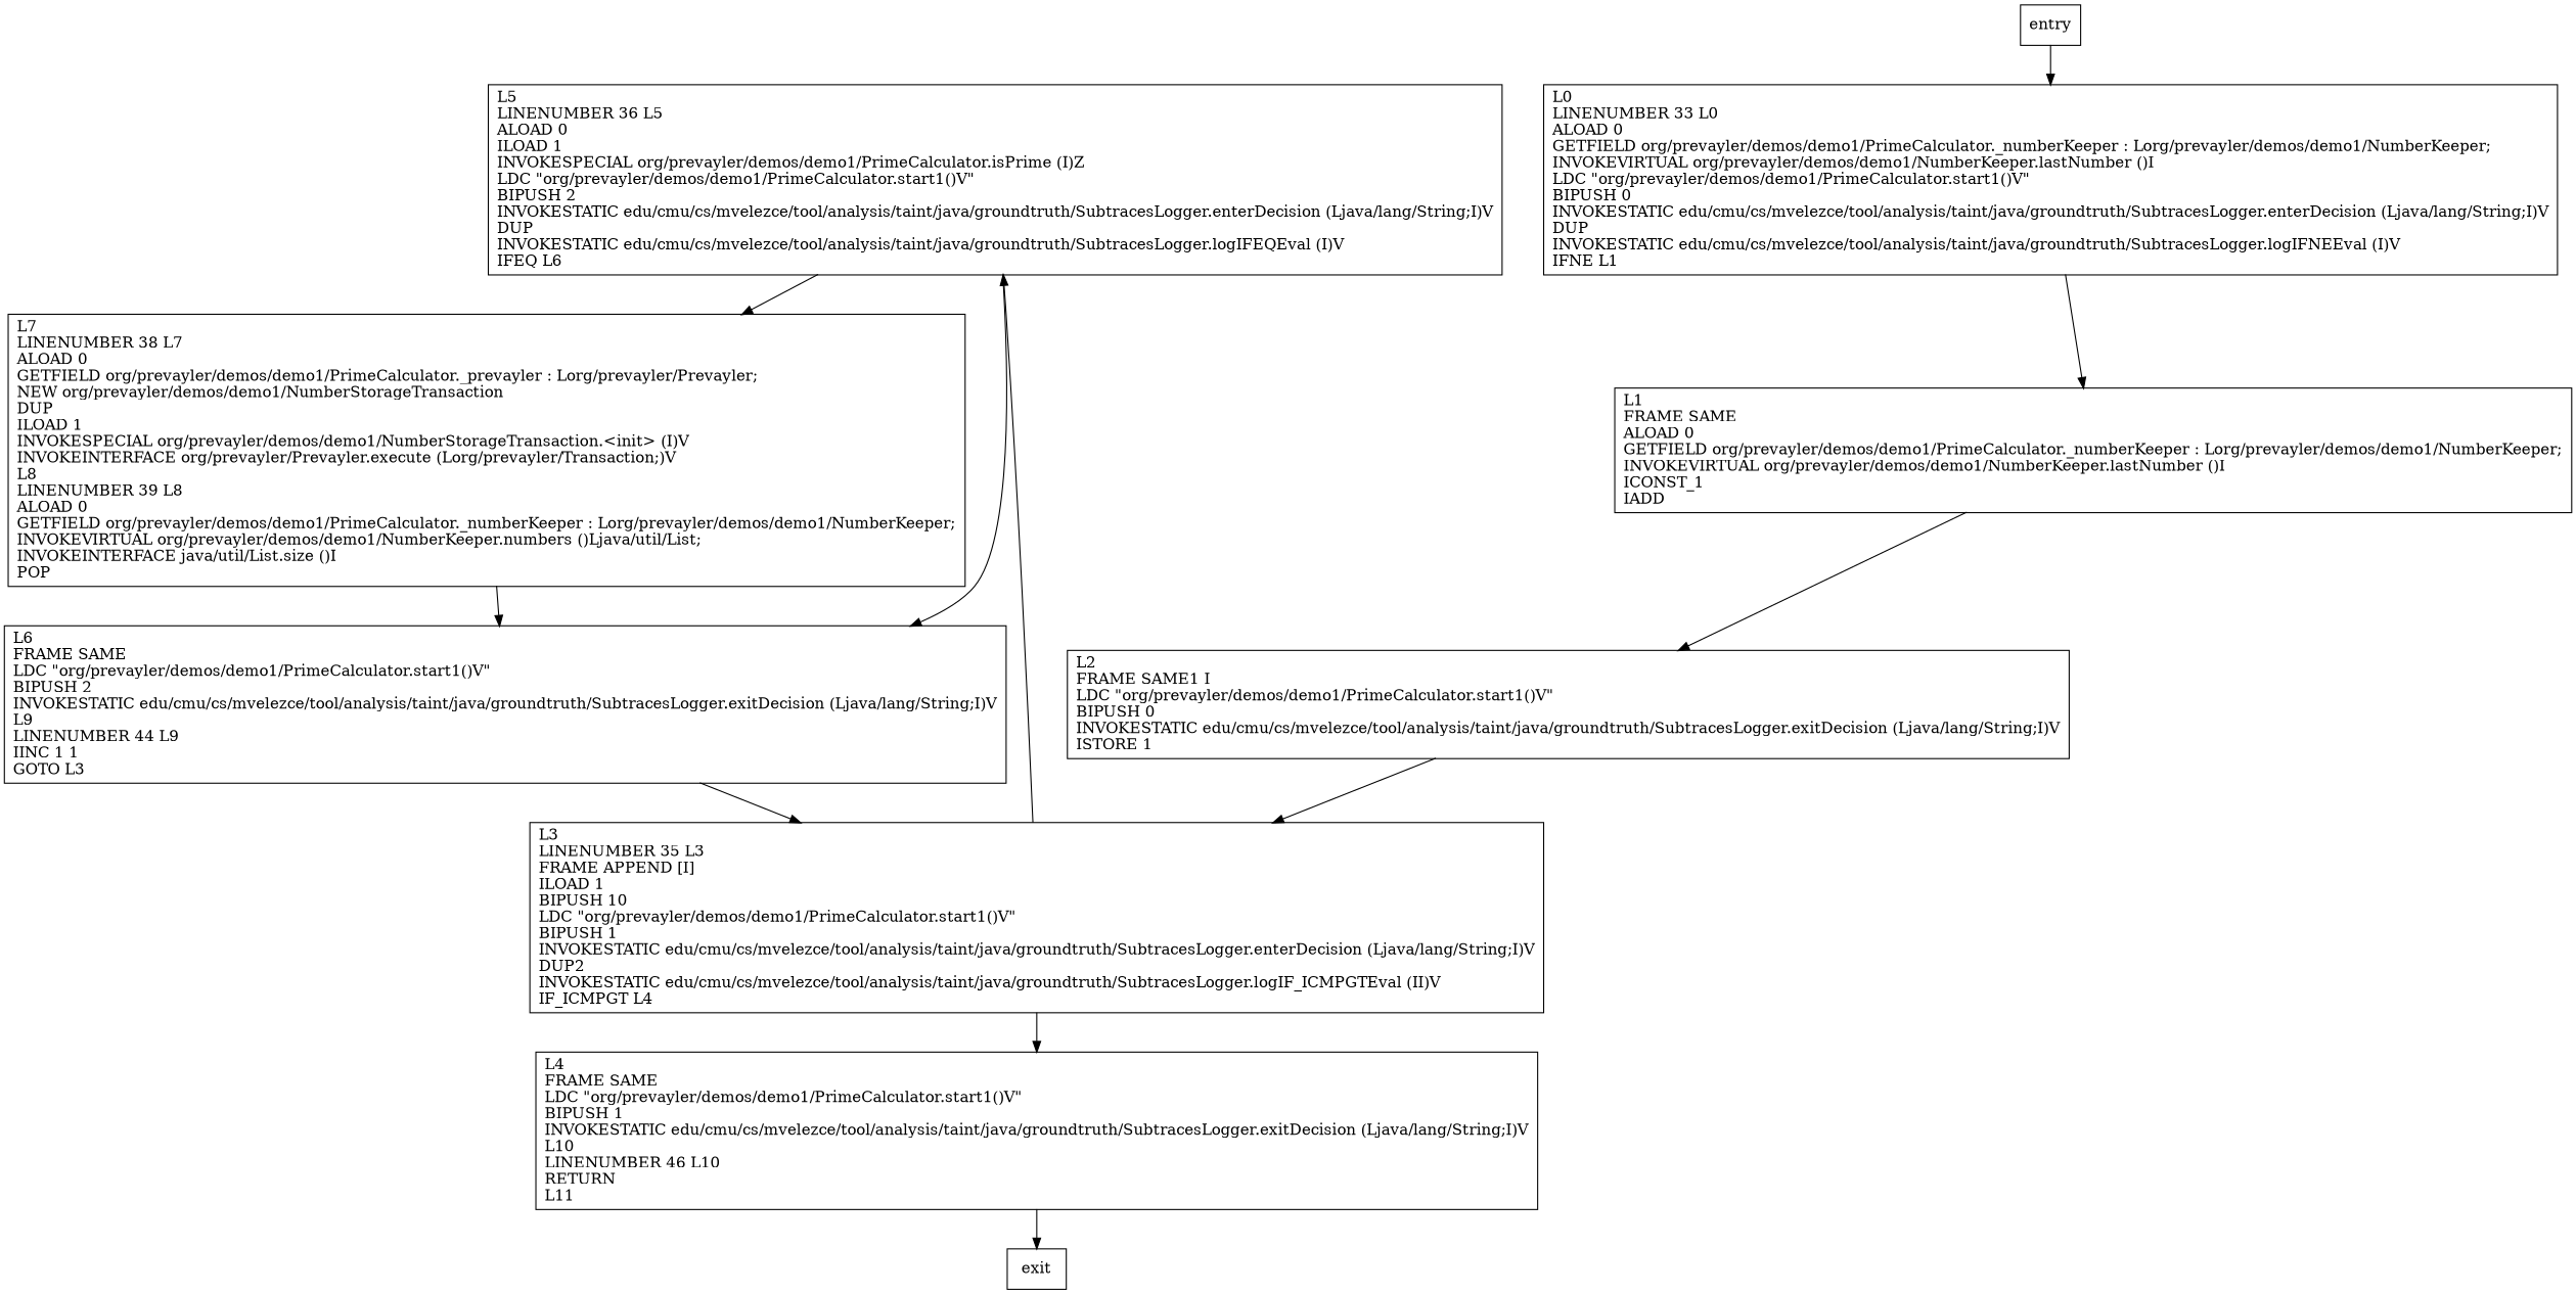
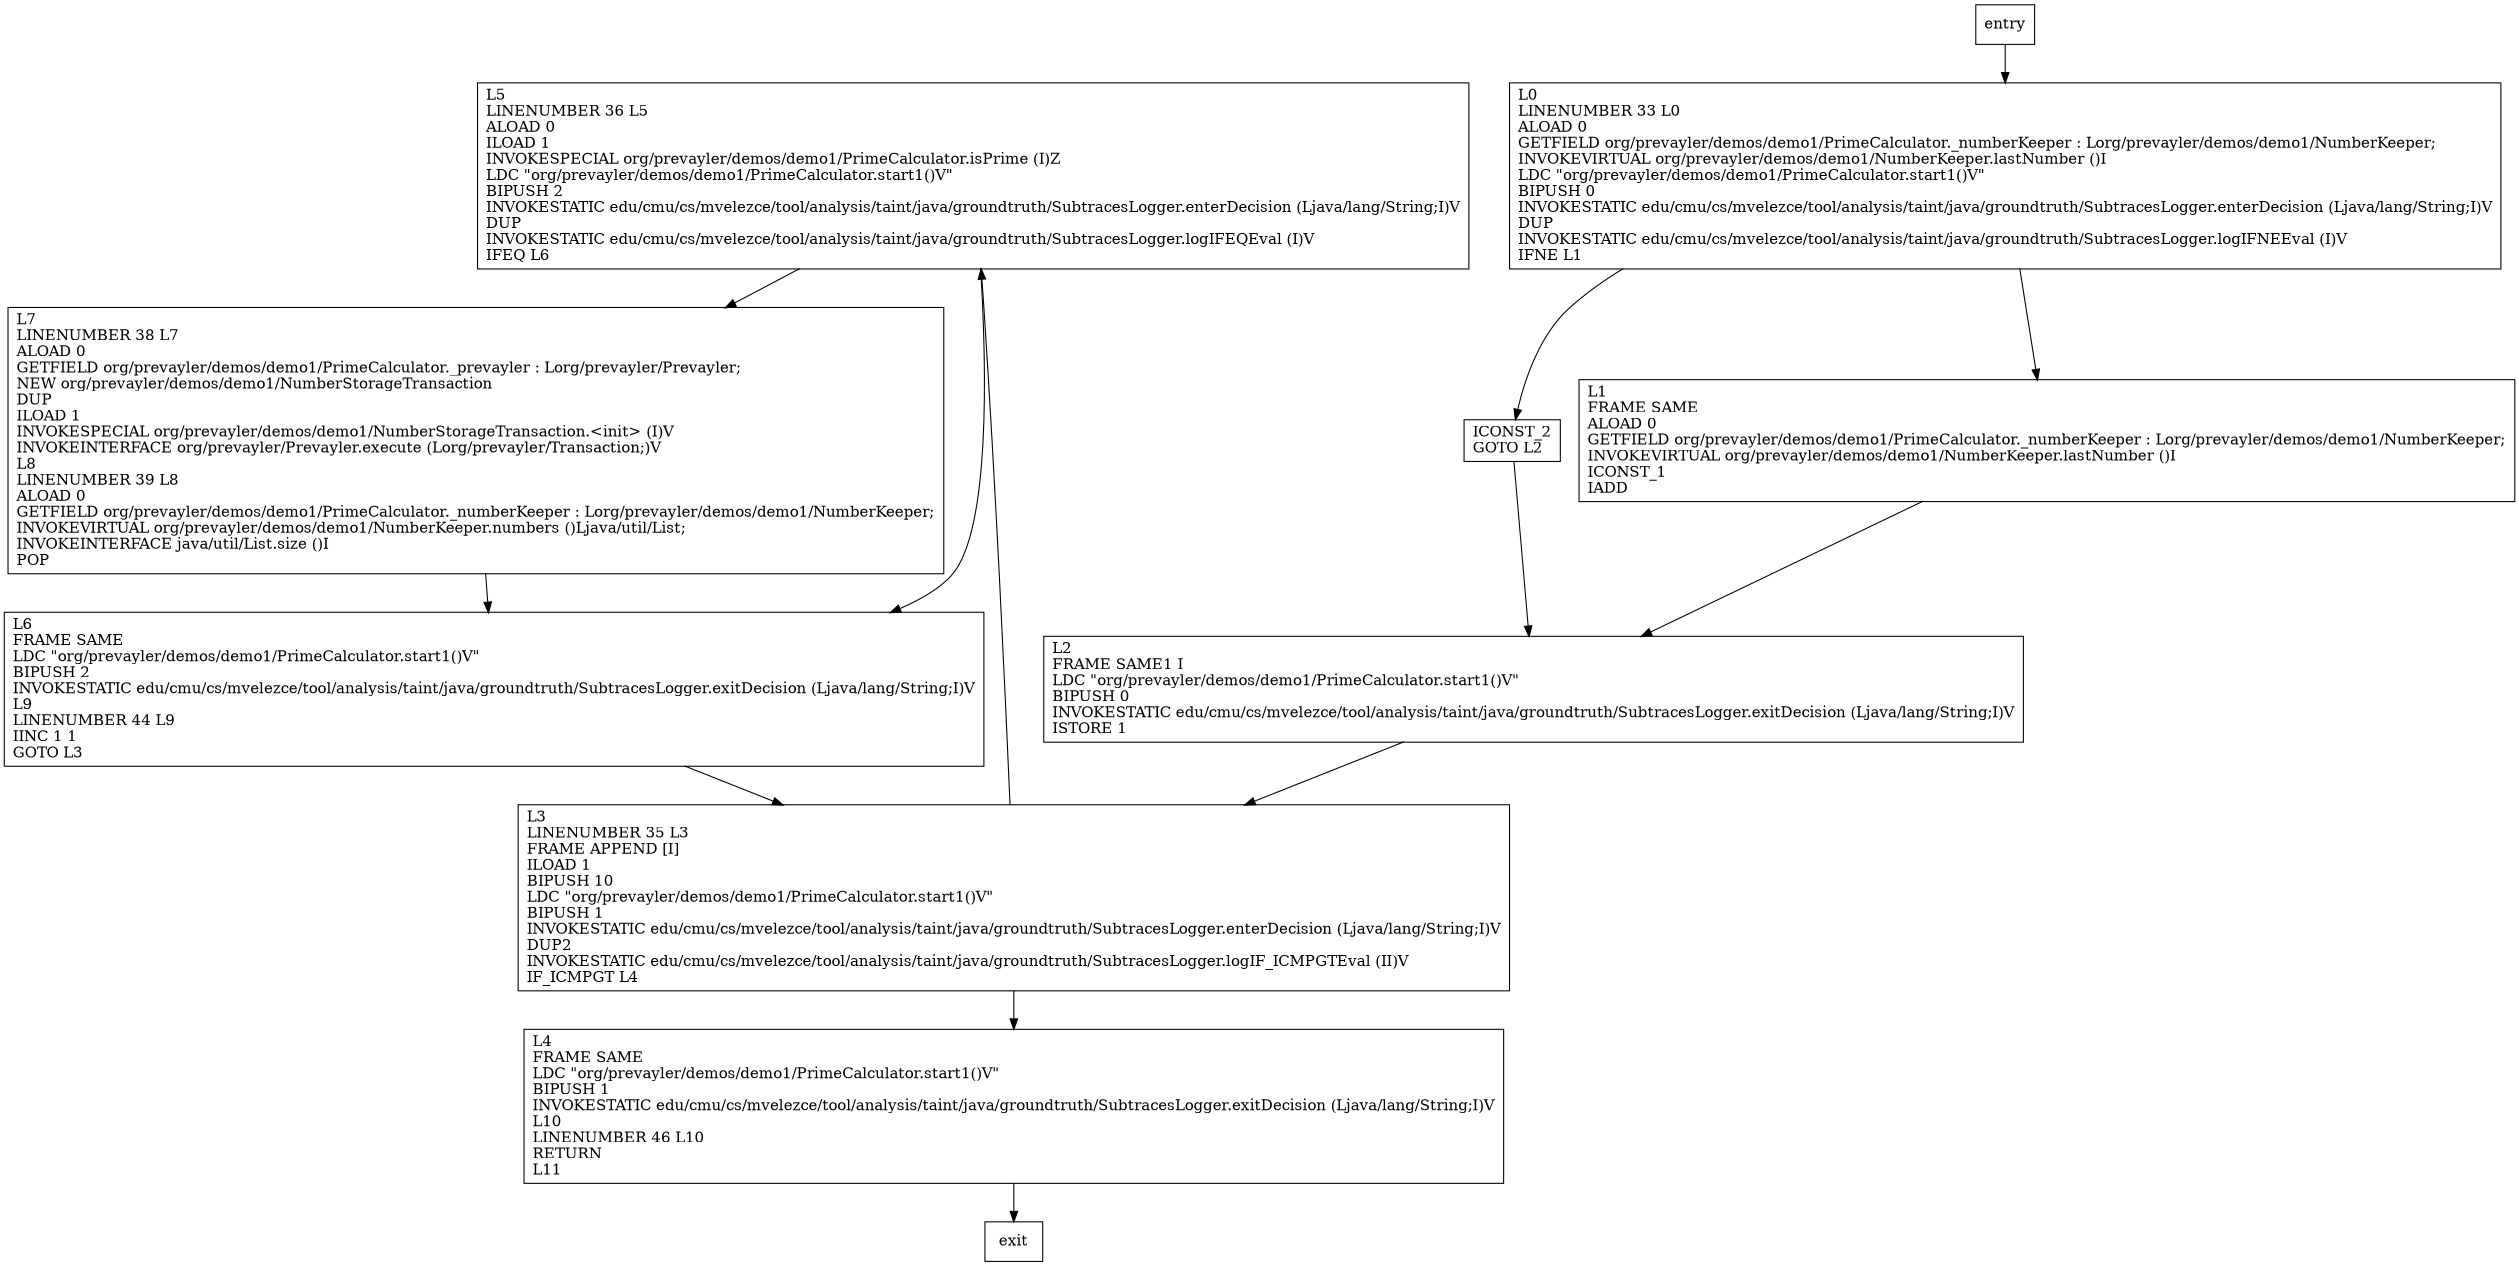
  digraph {
    node [shape=record]
    n1 [label="L5\lLINENUMBER 36 L5\lALOAD 0\lILOAD 1\lINVOKESPECIAL org/prevayler/demos/demo1/PrimeCalculator.isPrime (I)Z\lLDC \"org/prevayler/demos/demo1/PrimeCalculator.start1()V\"\lBIPUSH 2\lINVOKESTATIC edu/cmu/cs/mvelezce/tool/analysis/taint/java/groundtruth/SubtracesLogger.enterDecision (Ljava/lang/String;I)V\lDUP\lINVOKESTATIC edu/cmu/cs/mvelezce/tool/analysis/taint/java/groundtruth/SubtracesLogger.logIFEQEval (I)V\lIFEQ L6\l"]
    n2 [label="L7\lLINENUMBER 38 L7\lALOAD 0\lGETFIELD org/prevayler/demos/demo1/PrimeCalculator._prevayler : Lorg/prevayler/Prevayler;\lNEW org/prevayler/demos/demo1/NumberStorageTransaction\lDUP\lILOAD 1\lINVOKESPECIAL org/prevayler/demos/demo1/NumberStorageTransaction.\<init\> (I)V\lINVOKEINTERFACE org/prevayler/Prevayler.execute (Lorg/prevayler/Transaction;)V\lL8\lLINENUMBER 39 L8\lALOAD 0\lGETFIELD org/prevayler/demos/demo1/PrimeCalculator._numberKeeper : Lorg/prevayler/demos/demo1/NumberKeeper;\lINVOKEVIRTUAL org/prevayler/demos/demo1/NumberKeeper.numbers ()Ljava/util/List;\lINVOKEINTERFACE java/util/List.size ()I\lPOP\l"]
    n3 [label="L6\lFRAME SAME\lLDC \"org/prevayler/demos/demo1/PrimeCalculator.start1()V\"\lBIPUSH 2\lINVOKESTATIC edu/cmu/cs/mvelezce/tool/analysis/taint/java/groundtruth/SubtracesLogger.exitDecision (Ljava/lang/String;I)V\lL9\lLINENUMBER 44 L9\lIINC 1 1\lGOTO L3\l"]
+   n4 [label="ICONST_2\lGOTO L2\l"]
    n5 [label="L2\lFRAME SAME1 I\lLDC \"org/prevayler/demos/demo1/PrimeCalculator.start1()V\"\lBIPUSH 0\lINVOKESTATIC edu/cmu/cs/mvelezce/tool/analysis/taint/java/groundtruth/SubtracesLogger.exitDecision (Ljava/lang/String;I)V\lISTORE 1\l"]
    n6 [label="L3\lLINENUMBER 35 L3\lFRAME APPEND [I]\lILOAD 1\lBIPUSH 10\lLDC \"org/prevayler/demos/demo1/PrimeCalculator.start1()V\"\lBIPUSH 1\lINVOKESTATIC edu/cmu/cs/mvelezce/tool/analysis/taint/java/groundtruth/SubtracesLogger.enterDecision (Ljava/lang/String;I)V\lDUP2\lINVOKESTATIC edu/cmu/cs/mvelezce/tool/analysis/taint/java/groundtruth/SubtracesLogger.logIF_ICMPGTEval (II)V\lIF_ICMPGT L4\l"]
    n7 [label="L4\lFRAME SAME\lLDC \"org/prevayler/demos/demo1/PrimeCalculator.start1()V\"\lBIPUSH 1\lINVOKESTATIC edu/cmu/cs/mvelezce/tool/analysis/taint/java/groundtruth/SubtracesLogger.exitDecision (Ljava/lang/String;I)V\lL10\lLINENUMBER 46 L10\lRETURN\lL11\l"]
    n8 [label="L0\lLINENUMBER 33 L0\lALOAD 0\lGETFIELD org/prevayler/demos/demo1/PrimeCalculator._numberKeeper : Lorg/prevayler/demos/demo1/NumberKeeper;\lINVOKEVIRTUAL org/prevayler/demos/demo1/NumberKeeper.lastNumber ()I\lLDC \"org/prevayler/demos/demo1/PrimeCalculator.start1()V\"\lBIPUSH 0\lINVOKESTATIC edu/cmu/cs/mvelezce/tool/analysis/taint/java/groundtruth/SubtracesLogger.enterDecision (Ljava/lang/String;I)V\lDUP\lINVOKESTATIC edu/cmu/cs/mvelezce/tool/analysis/taint/java/groundtruth/SubtracesLogger.logIFNEEval (I)V\lIFNE L1\l"]
    n9 [label="L1\lFRAME SAME\lALOAD 0\lGETFIELD org/prevayler/demos/demo1/PrimeCalculator._numberKeeper : Lorg/prevayler/demos/demo1/NumberKeeper;\lINVOKEVIRTUAL org/prevayler/demos/demo1/NumberKeeper.lastNumber ()I\lICONST_1\lIADD\l"]
    exit
    entry
    n1 -> n2
    n1 -> n3
    n2 -> n3
    n3 -> n6
+   n4 -> n5
    n5 -> n6
    n6 -> n1
    n6 -> n7
    n7 -> exit
+   n8 -> n4
    n8 -> n9
    n9 -> n5
    entry -> n8
  }
